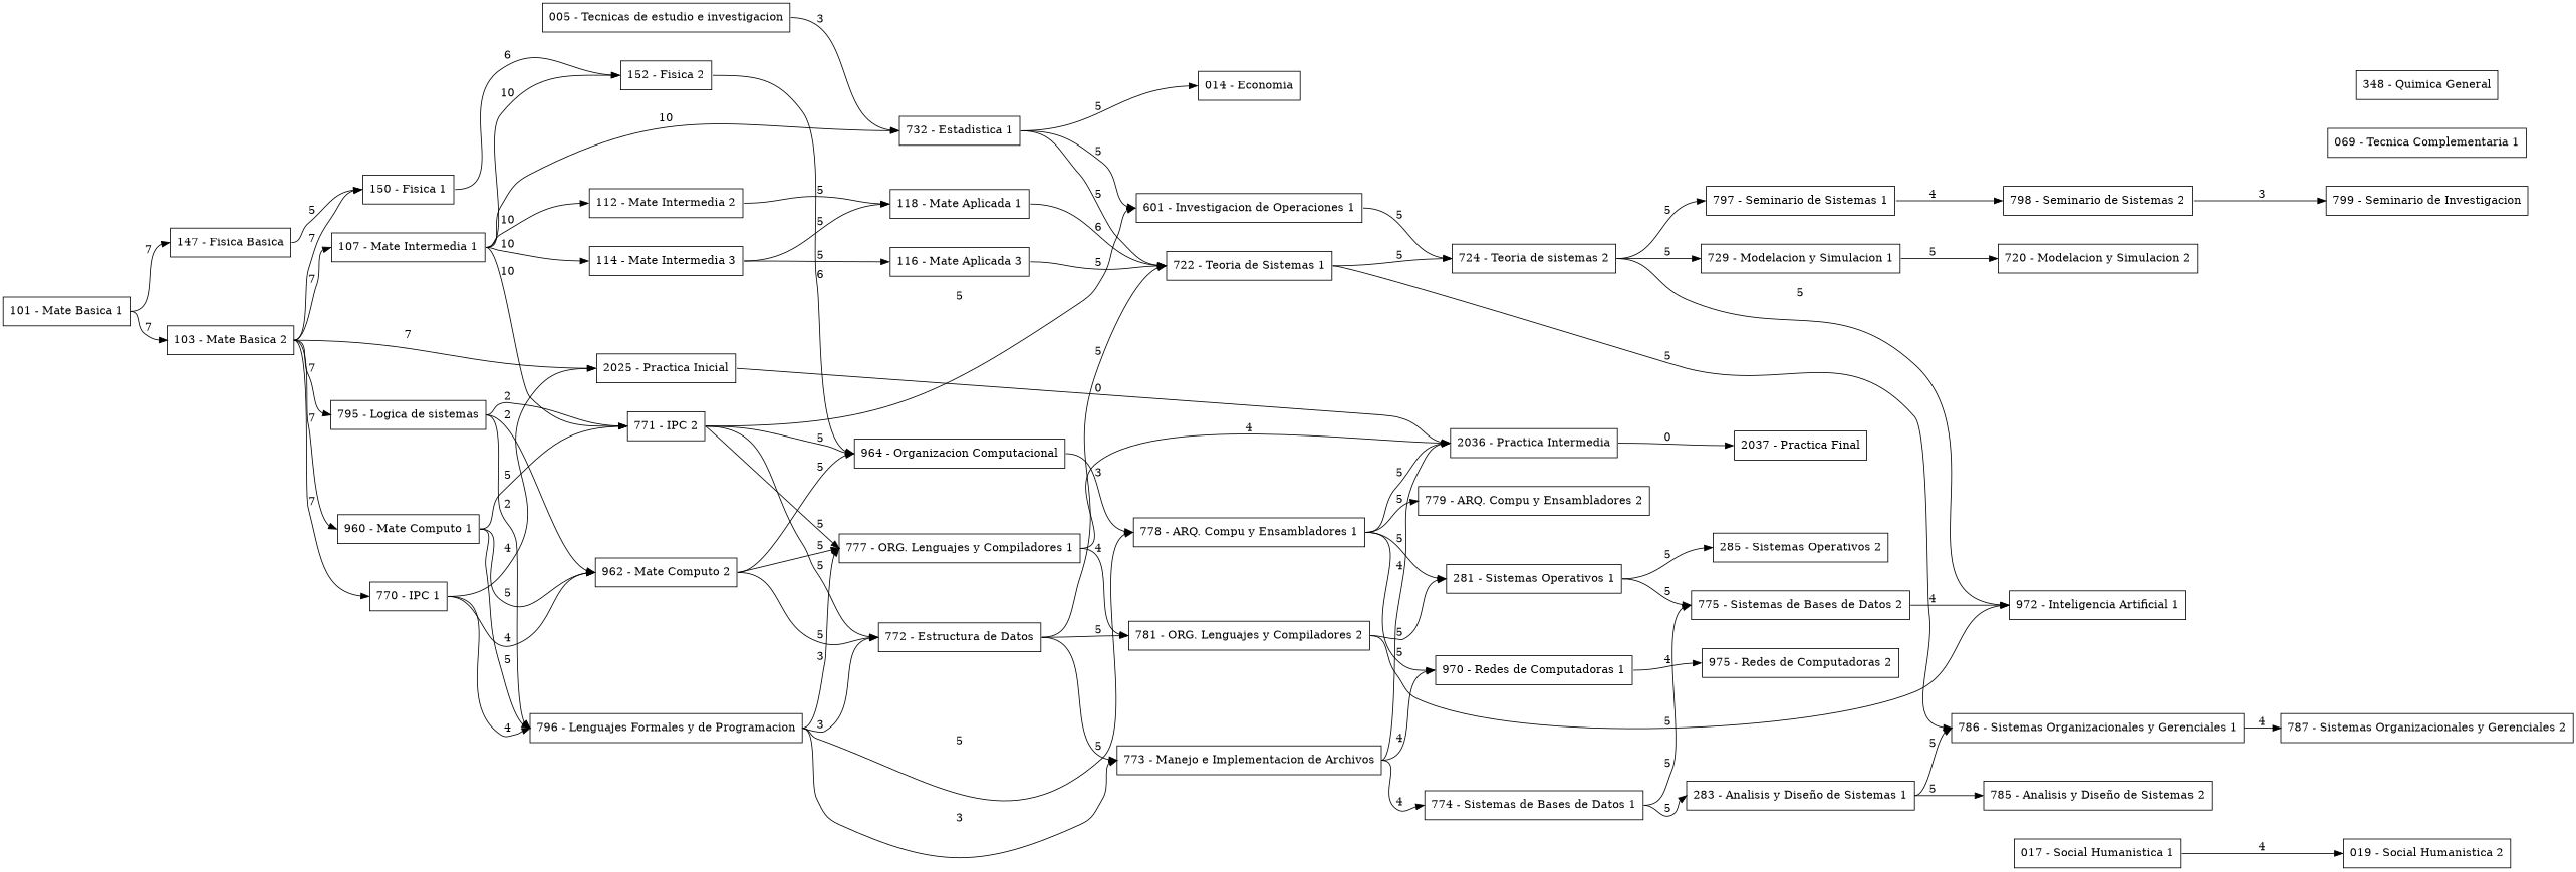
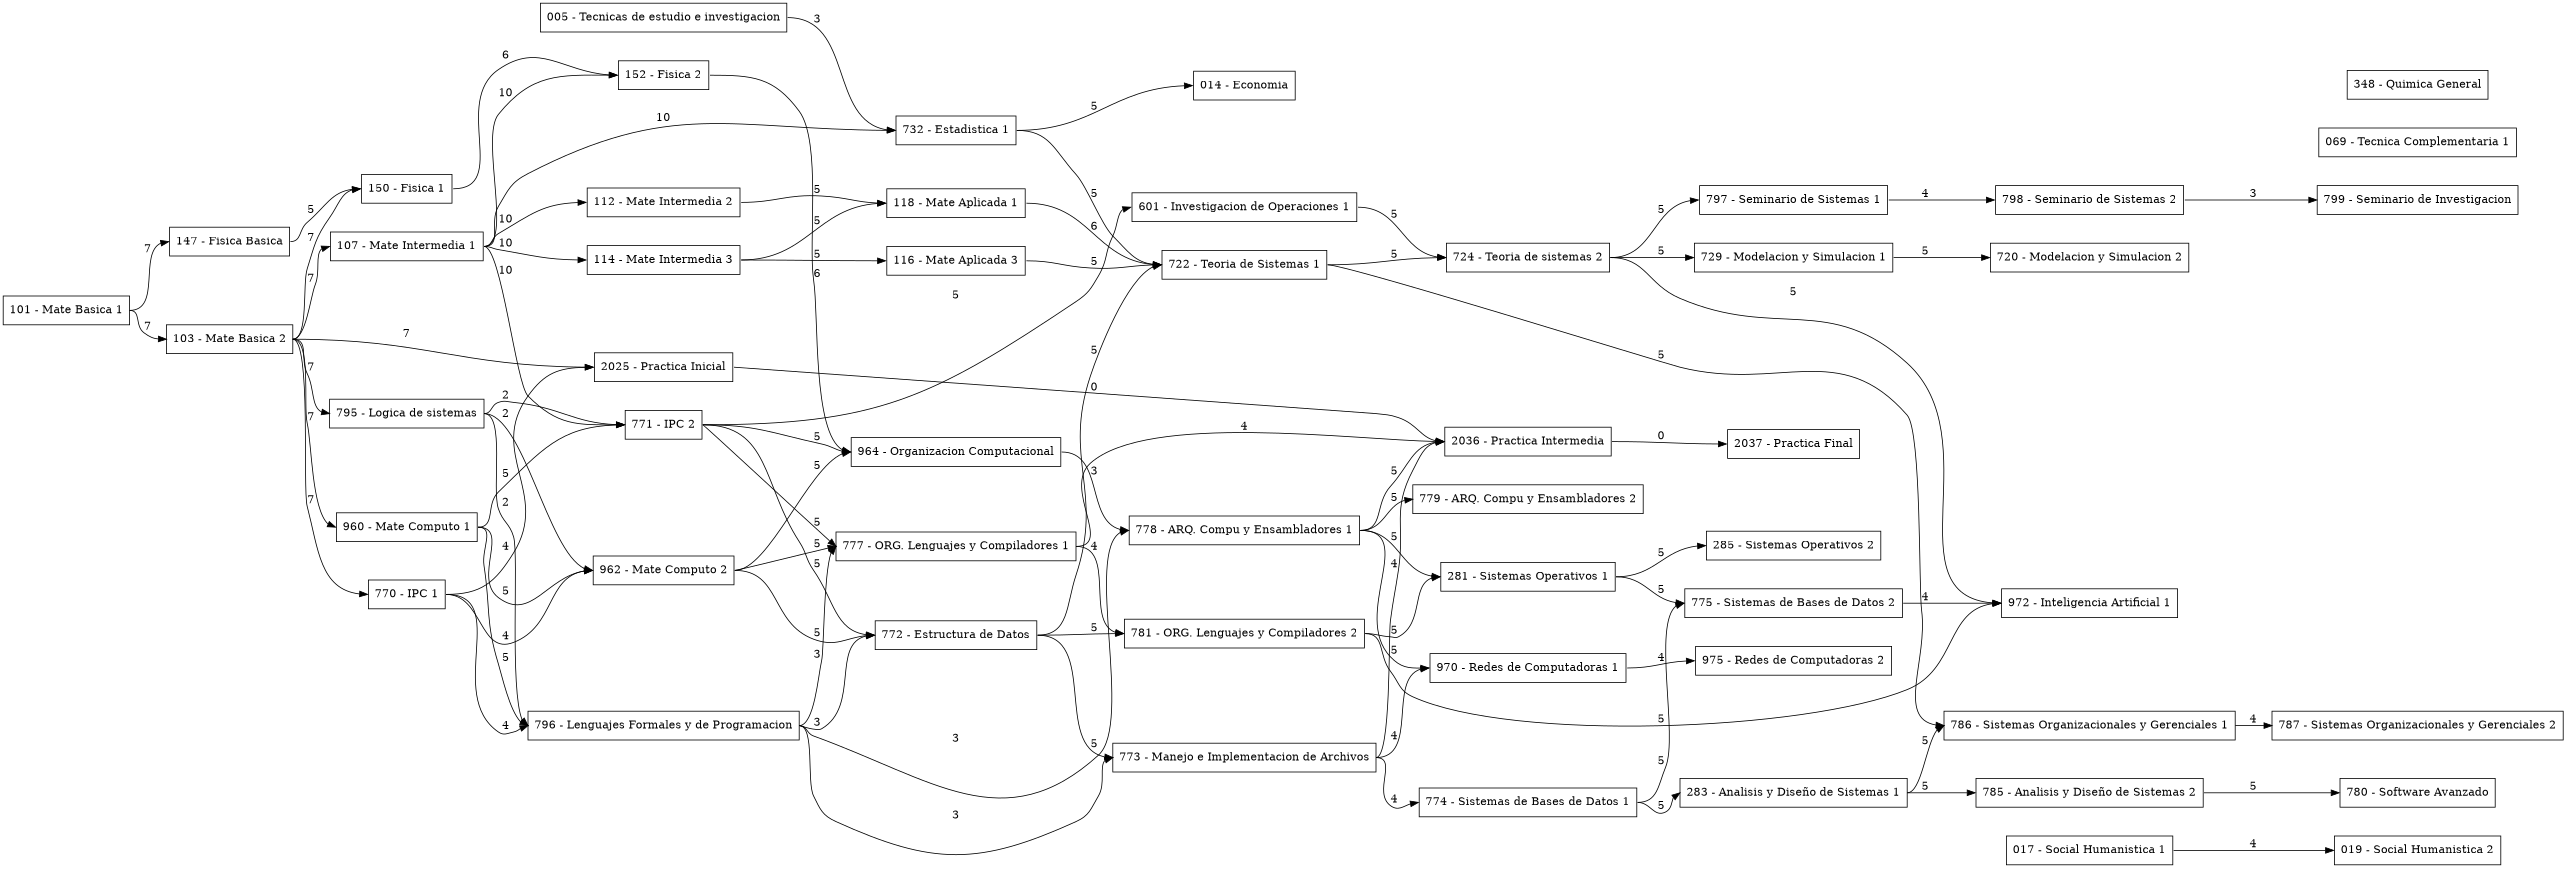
  digraph {
    nodesep=0.5
    rankdir=RL
    node [shape=box]
    edge [dir=back headport=e tailport=w]
    n1 [label="017 - Social Humanistica 1"]
    n2 [label="101 - Mate Basica 1"]
    n3 [label="069 - Tecnica Complementaria 1"]
    n4 [label="348 - Quimica General"]
    n5 [label="019 - Social Humanistica 2"]
    n6 [label="103 - Mate Basica 2"]
    n7 [label="005 - Tecnicas de estudio e investigacion"]
    n8 [label="147 - Fisica Basica"]
    n9 [label="795 - Logica de sistemas"]
    n10 [label="960 - Mate Computo 1"]
    n11 [label="770 - IPC 1"]
    n12 [label="107 - Mate Intermedia 1"]
    n13 [label="150 - Fisica 1"]
    n14 [label="732 - Estadistica 1"]
    n15 [label="796 - Lenguajes Formales y de Programacion"]
    n16 [label="962 - Mate Computo 2"]
    n17 [label="771 - IPC 2"]
    n18 [label="112 - Mate Intermedia 2"]
    n19 [label="114 - Mate Intermedia 3"]
    n20 [label="152 - Fisica 2"]
    n21 [label="2025 - Practica Inicial"]
    n22 [label="777 - ORG. Lenguajes y Compiladores 1"]
    n23 [label="964 - Organizacion Computacional"]
    n24 [label="772 - Estructura de Datos"]
    n25 [label="116 - Mate Aplicada 3"]
    n26 [label="118 - Mate Aplicada 1"]
    n27 [label="722 - Teoria de Sistemas 1"]
    n28 [label="601 - Investigacion de Operaciones 1"]
    n29 [label="014 - Economia"]
    n30 [label="781 - ORG. Lenguajes y Compiladores 2"]
    n31 [label="778 - ARQ. Compu y Ensambladores 1"]
    n32 [label="773 - Manejo e Implementacion de Archivos"]
    n33 [label="724 - Teoria de sistemas 2"]
    n34 [label="281 - Sistemas Operativos 1"]
    n35 [label="779 - ARQ. Compu y Ensambladores 2"]
    n36 [label="970 - Redes de Computadoras 1"]
    n37 [label="774 - Sistemas de Bases de Datos 1"]
    n38 [label="2036 - Practica Intermedia"]
    n39 [label="285 - Sistemas Operativos 2"]
    n40 [label="975 - Redes de Computadoras 2"]
    n41 [label="775 - Sistemas de Bases de Datos 2"]
    n42 [label="283 - Analisis y Diseño de Sistemas 1"]
    n43 [label="797 - Seminario de Sistemas 1"]
    n44 [label="729 - Modelacion y Simulacion 1"]
    n45 [label="786 - Sistemas Organizacionales y Gerenciales 1"]
    n46 [label="972 - Inteligencia Artificial 1"]
    n47 [label="785 - Analisis y Diseño de Sistemas 2"]
    n48 [label="798 - Seminario de Sistemas 2"]
    n49 [label="2037 - Practica Final"]
    n50 [label="787 - Sistemas Organizacionales y Gerenciales 2"]
    n51 [label="720 - Modelacion y Simulacion 2"]
+   n52 [label="780 - Software Avanzado"]
    n53 [label="799 - Seminario de Investigacion"]
    n5 -> n1 [label=4]
    n6 -> n2 [label=7]
    n8 -> n2 [label=7]
    n9 -> n6 [label=7]
    n10 -> n6 [label=7]
    n11 -> n6 [label=7]
    n12 -> n6 [label=7]
    n13 -> n6 [label=7]
    n13 -> n8 [label=5]
    n14 -> n7 [label=3]
    n14 -> n12 [label=10]
    n15 -> n9 [label=2]
    n15 -> n10 [label=5]
    n15 -> n11 [label=4]
    n16 -> n9 [label=2]
    n16 -> n10 [label=5]
    n16 -> n11 [label=4]
    n17 -> n9 [label=2]
    n17 -> n10 [label=5]
    n17 -> n12 [label=10]
    n18 -> n12 [label=10]
    n19 -> n12 [label=10]
    n20 -> n12 [label=10]
    n20 -> n13 [label=6]
    n21 -> n6 [label=7]
    n21 -> n11 [label=4]
    n22 -> n15 [label=3]
    n22 -> n16 [label=5]
    n22 -> n17 [label=5]
    n23 -> n16 [label=5]
    n23 -> n17 [label=5]
    n23 -> n20 [label=6]
    n24 -> n15 [label=3]
    n24 -> n16 [label=5]
    n24 -> n17 [label=5]
    n25 -> n19 [label=5]
    n26 -> n18 [label=5]
    n26 -> n19 [label=5]
    n27 -> n14 [label=5]
    n27 -> n24 [label=5]
    n27 -> n25 [label=5]
    n27 -> n26 [label=6]
-   n28 -> n14 [label=5]
    n28 -> n17 [label=5]
    n29 -> n14 [label=5]
    n30 -> n22 [label=4]
    n30 -> n24 [label=5]
-   n31 -> n15 [label=5]
+   n31 -> n15 [label=3]
    n31 -> n23 [label=3]
    n32 -> n15 [label=3]
    n32 -> n24 [label=5]
    n33 -> n27 [label=5]
    n33 -> n28 [label=5]
    n34 -> n30 [label=5]
    n34 -> n31 [label=5]
    n35 -> n31 [label=5]
    n36 -> n31 [label=5]
    n36 -> n32 [label=4]
    n37 -> n32 [label=4]
    n38 -> n21 [label=0]
    n38 -> n22 [label=4]
    n38 -> n31 [label=5]
    n38 -> n32 [label=4]
    n39 -> n34 [label=5]
    n40 -> n36 [label=4]
    n41 -> n34 [label=5]
    n41 -> n37 [label=5]
    n42 -> n37 [label=5]
    n43 -> n33 [label=5]
    n44 -> n33 [label=5]
    n45 -> n27 [label=5]
    n45 -> n42 [label=5]
    n46 -> n30 [label=5]
    n46 -> n33 [label=5]
    n46 -> n41 [label=4]
    n47 -> n42 [label=5]
    n48 -> n43 [label=4]
    n49 -> n38 [label=0]
    n50 -> n45 [label=4]
    n51 -> n44 [label=5]
+   n52 -> n47 [label=5]
    n53 -> n48 [label=3]
  }
